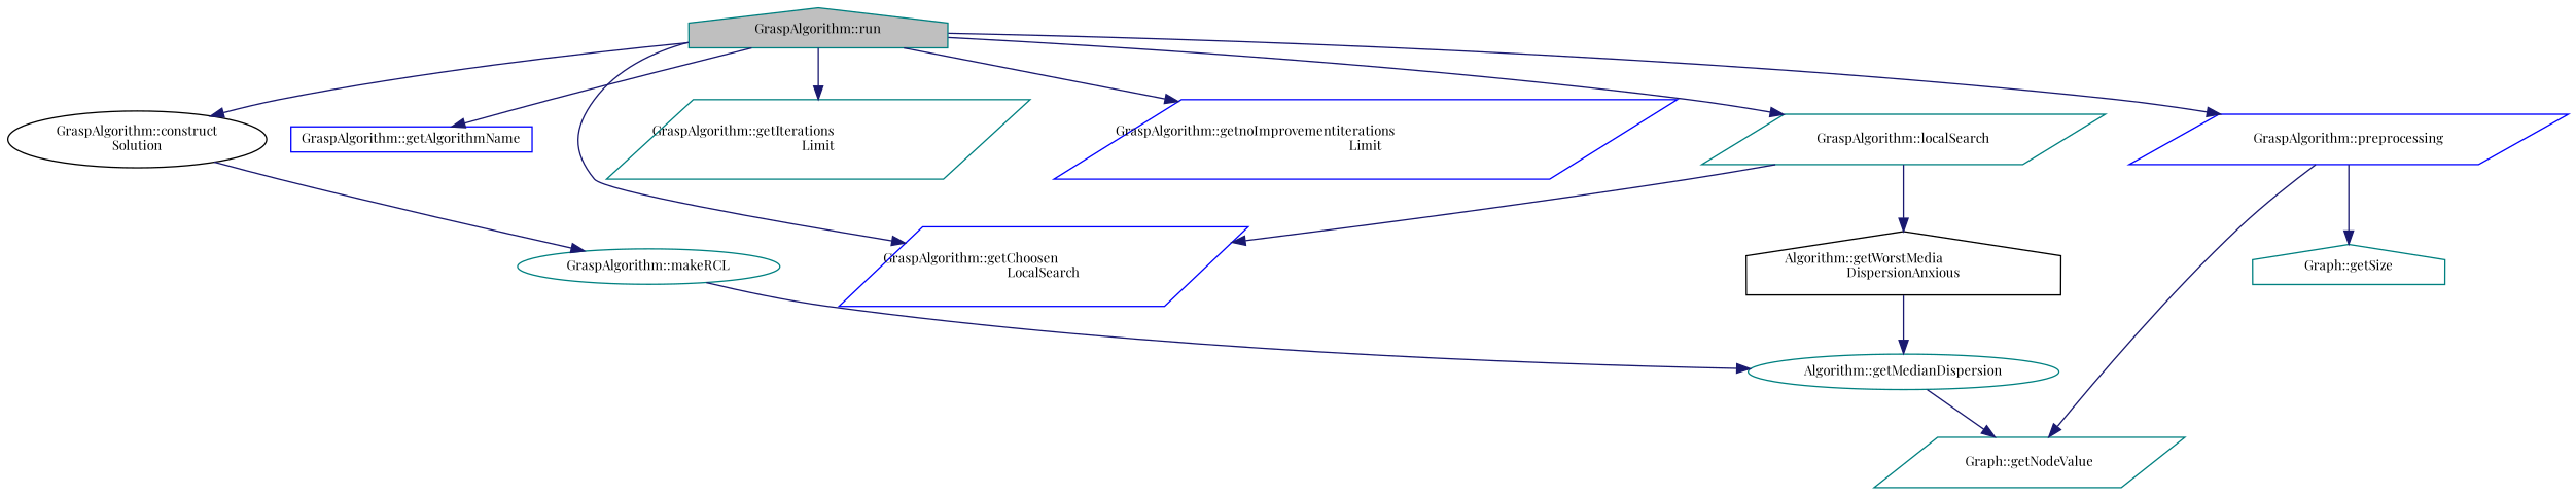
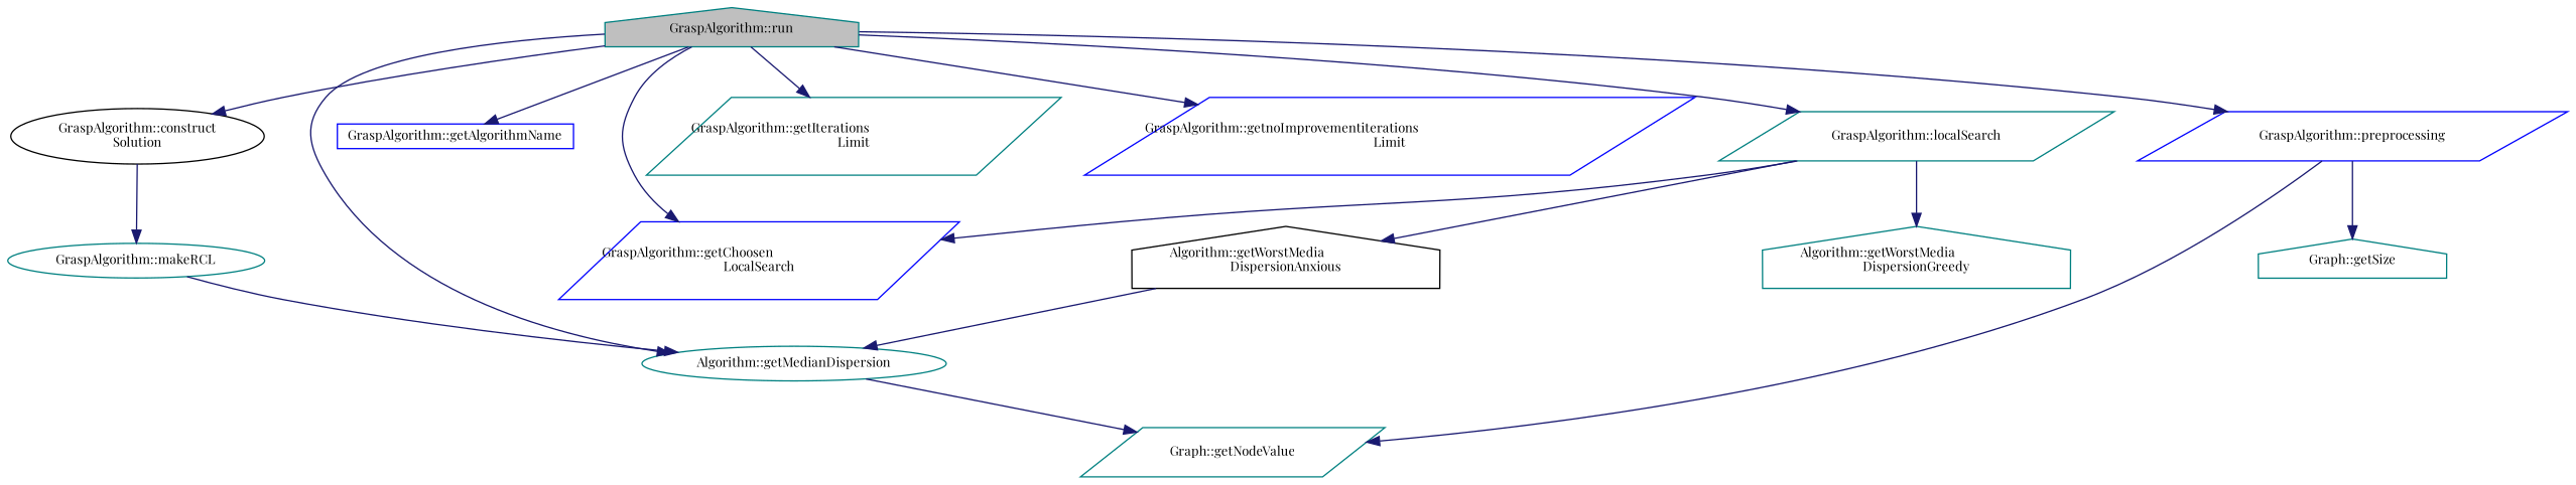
  digraph {
    fontname="Playfair Display"
    rankdir=TB
    node [color=teal fillcolor=white fontname="Playfair Display" fontsize=10 shape=parallelogram style=filled]
    edge [color=midnightblue fontname="Playfair Display" fontsize=10 labelfontname=Helvetica labelfontsize=10 style=solid]
    n1 [fillcolor=grey75 fontcolor=black height=0.2 label="GraspAlgorithm::run" shape=house width=0.4]
    n2 [color=black height=0.2 label="GraspAlgorithm::construct\lSolution" shape=ellipse width=0.4]
    n3 [height=0.2 label="Algorithm::getMedianDispersion" shape=ellipse width=0.4]
    n4 [color=blue height=0.2 label="GraspAlgorithm::getAlgorithmName" shape=box width=0.4]
    n5 [color=blue height=0.2 label="GraspAlgorithm::getChoosen\lLocalSearch" width=0.4]
    n6 [height=0.2 label="GraspAlgorithm::getIterations\lLimit" width=0.4]
    n7 [color=blue height=0.2 label="GraspAlgorithm::getnoImprovementiterations\lLimit" width=0.4]
    n8 [height=0.2 label="GraspAlgorithm::localSearch" width=0.4]
    n9 [color=blue height=0.2 label="GraspAlgorithm::preprocessing" width=0.4]
    n10 [height=0.2 label="GraspAlgorithm::makeRCL" shape=ellipse width=0.4]
    n11 [height=0.2 label="Graph::getNodeValue" width=0.4]
    n12 [color=black height=0.2 label="Algorithm::getWorstMedia\lDispersionAnxious" shape=house width=0.4]
+   n13 [height=0.2 label="Algorithm::getWorstMedia\lDispersionGreedy" shape=house width=0.4]
    n14 [height=0.2 label="Graph::getSize" shape=house width=0.4]
    n1 -> n2
+   n1 -> n3
    n1 -> n4
    n1 -> n5
    n1 -> n6
    n1 -> n7
    n1 -> n8
    n1 -> n9
    n2 -> n10
    n3 -> n11
    n8 -> n5
    n8 -> n12
+   n8 -> n13
    n9 -> n11
    n9 -> n14
    n10 -> n3
    n12 -> n3
  }
